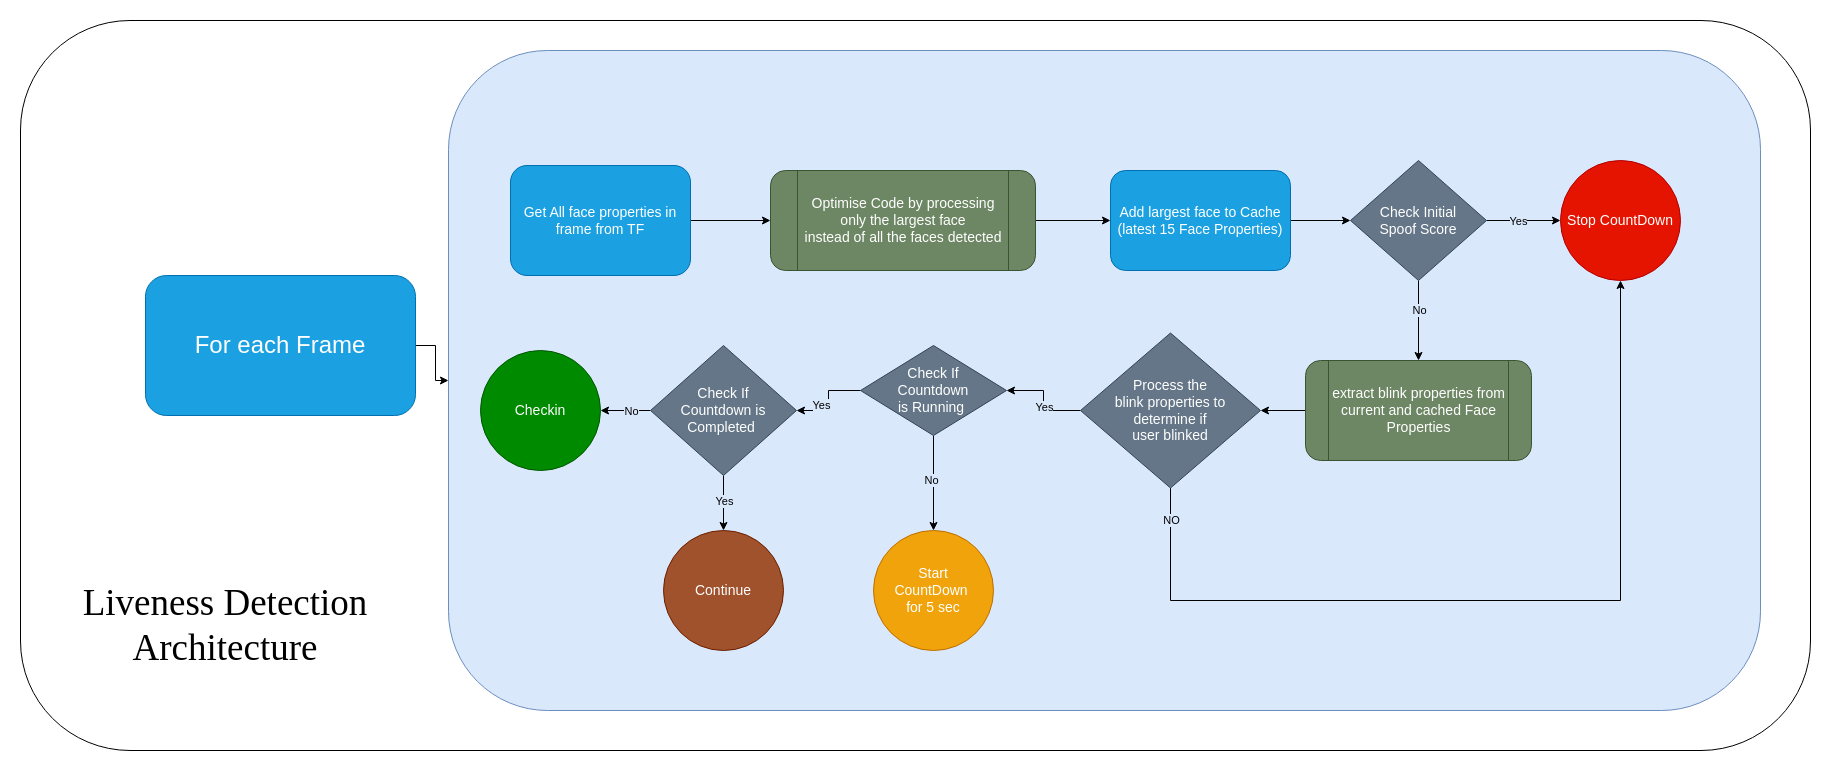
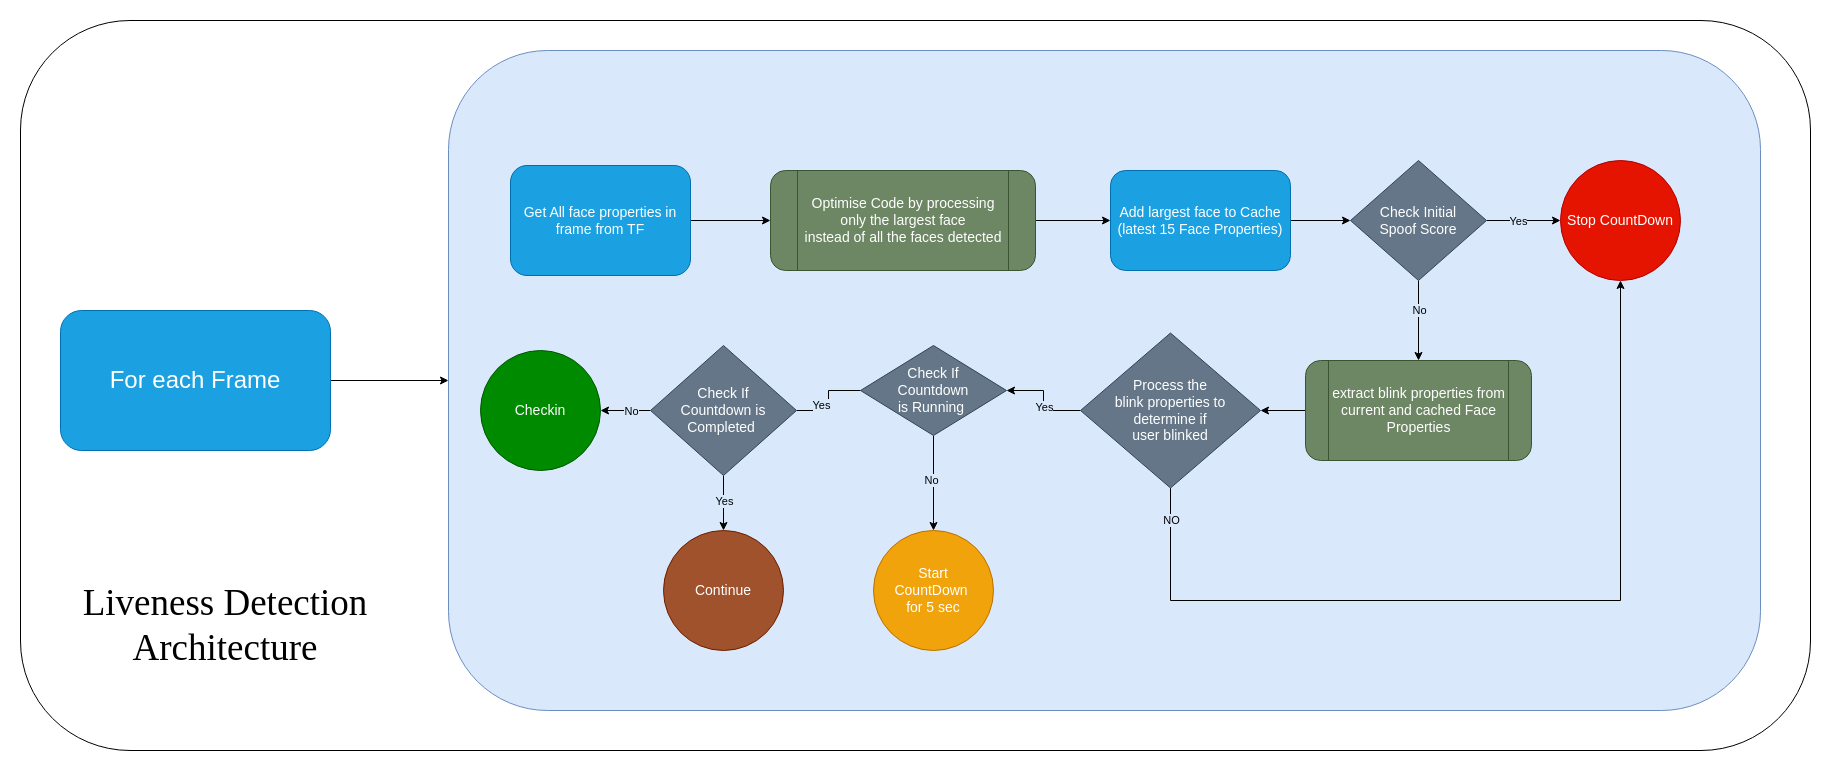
  <mxCell id="0" />
  <mxCell id="1" parent="0" />
  <mxCell id="2" value="" style="rounded=1;whiteSpace=wrap;html=1;" parent="1" vertex="1"><mxGeometry x="20" y="20" width="1790" height="730" as="geometry" /></mxCell>
  <mxCell id="3" value="" style="rounded=1;whiteSpace=wrap;html=1;fillColor=#dae8fc;strokeColor=#6c8ebf;" parent="1" vertex="1"><mxGeometry x="448" width="1312" height="660" as="geometry" y="50" /></mxCell>
  <mxCell id="4" value="" style="edgeStyle=orthogonalEdgeStyle;rounded=0;orthogonalLoop=1;jettySize=auto;html=1;entryX=0;entryY=0.5;entryDx=0;entryDy=0;" parent="1" source="5" target="3" edge="1"><mxGeometry relative="1" as="geometry"><mxPoint x="440" y="220" as="targetPoint" /></mxGeometry></mxCell>
- <mxCell id="5" value="For each Frame" style="rounded=1;whiteSpace=wrap;html=1;fillColor=#1ba1e2;fontColor=#ffffff;strokeColor=#006EAF;fontSize=24;" parent="1" vertex="1"><mxGeometry x="145" y="275" width="270" height="140" as="geometry" /></mxCell>
+ <mxCell id="5" value="For each Frame" style="rounded=1;whiteSpace=wrap;html=1;fillColor=#1ba1e2;fontColor=#ffffff;strokeColor=#006EAF;fontSize=24;" parent="1" vertex="1"><mxGeometry x="60" y="310" width="270" height="140" as="geometry" /></mxCell>
  <mxCell id="6" value="" style="edgeStyle=orthogonalEdgeStyle;rounded=0;orthogonalLoop=1;jettySize=auto;html=1;" parent="1" source="7" target="16" edge="1"><mxGeometry relative="1" as="geometry" /></mxCell>
  <mxCell id="7" value="Get All face properties in frame from TF" style="rounded=1;whiteSpace=wrap;html=1;fontSize=14;fillColor=#1ba1e2;strokeColor=#006EAF;fontColor=#ffffff;" parent="1" vertex="1"><mxGeometry x="510" y="165" width="180" height="110" as="geometry" /></mxCell>
  <mxCell id="8" style="edgeStyle=orthogonalEdgeStyle;rounded=0;orthogonalLoop=1;jettySize=auto;html=1;entryX=0;entryY=0.5;entryDx=0;entryDy=0;" parent="1" source="9" target="14" edge="1"><mxGeometry relative="1" as="geometry" /></mxCell>
  <mxCell id="9" value="Add largest face to Cache &lt;br style=&quot;font-size: 14px;&quot;&gt;(latest 15 Face Properties)" style="rounded=1;whiteSpace=wrap;html=1;fontSize=14;fillColor=#1ba1e2;strokeColor=#006EAF;fontColor=#ffffff;" parent="1" vertex="1"><mxGeometry x="1110" y="170" width="180" height="100" as="geometry" /></mxCell>
  <mxCell id="10" style="edgeStyle=orthogonalEdgeStyle;rounded=0;orthogonalLoop=1;jettySize=auto;html=1;entryX=0.5;entryY=0;entryDx=0;entryDy=0;" parent="1" source="14" target="18" edge="1"><mxGeometry relative="1" as="geometry"><mxPoint x="1911" y="210" as="targetPoint" /></mxGeometry></mxCell>
  <mxCell id="11" value="No" style="edgeLabel;html=1;align=center;verticalAlign=middle;resizable=0;points=[];labelBackgroundColor=#dae8fc;" parent="10" vertex="1" connectable="0"><mxGeometry x="-0.242" y="2" relative="1" as="geometry"><mxPoint x="-2" y="-1" as="offset" /></mxGeometry></mxCell>
  <mxCell id="12" value="" style="edgeStyle=orthogonalEdgeStyle;rounded=0;orthogonalLoop=1;jettySize=auto;html=1;" parent="1" source="14" target="34" edge="1"><mxGeometry relative="1" as="geometry" /></mxCell>
  <mxCell id="13" value="Yes" style="edgeLabel;html=1;align=center;verticalAlign=middle;resizable=0;points=[];labelBackgroundColor=#dae8fc;" parent="12" vertex="1" connectable="0"><mxGeometry x="-0.171" y="4" relative="1" as="geometry"><mxPoint y="4" as="offset" /></mxGeometry></mxCell>
  <mxCell id="14" value="Check Initial &lt;br style=&quot;font-size: 14px;&quot;&gt;Spoof Score" style="rhombus;whiteSpace=wrap;html=1;fillColor=#647687;fontColor=#ffffff;strokeColor=#314354;fontSize=14;" parent="1" vertex="1"><mxGeometry x="1350" y="160" width="136" height="120" as="geometry" /></mxCell>
  <mxCell id="15" style="edgeStyle=orthogonalEdgeStyle;rounded=0;orthogonalLoop=1;jettySize=auto;html=1;entryX=0;entryY=0.5;entryDx=0;entryDy=0;" parent="1" source="16" target="9" edge="1"><mxGeometry relative="1" as="geometry" /></mxCell>
  <mxCell id="16" value="Optimise Code by processing only the largest face &lt;br&gt;instead of all the faces detected" style="shape=process;whiteSpace=wrap;html=1;backgroundOutline=1;fontSize=14;fillColor=#6d8764;strokeColor=#3A5431;fontColor=#ffffff;rounded=1;" parent="1" vertex="1"><mxGeometry x="770" y="170" width="265" height="100" as="geometry" /></mxCell>
  <mxCell id="17" style="edgeStyle=orthogonalEdgeStyle;rounded=0;orthogonalLoop=1;jettySize=auto;html=1;entryX=1;entryY=0.5;entryDx=0;entryDy=0;" parent="1" source="18" target="23" edge="1"><mxGeometry relative="1" as="geometry" /></mxCell>
  <mxCell id="18" value="extract blink properties from current and cached Face Properties" style="shape=process;whiteSpace=wrap;html=1;backgroundOutline=1;fontSize=14;fillColor=#6d8764;strokeColor=#3A5431;fontColor=#ffffff;rounded=1;" parent="1" vertex="1"><mxGeometry x="1305" y="360" width="226" height="100" as="geometry" /></mxCell>
  <mxCell id="19" value="" style="edgeStyle=orthogonalEdgeStyle;rounded=0;orthogonalLoop=1;jettySize=auto;html=1;" parent="1" source="23" target="28" edge="1"><mxGeometry relative="1" as="geometry" /></mxCell>
  <mxCell id="20" value="Yes" style="edgeLabel;html=1;align=center;verticalAlign=middle;resizable=0;points=[];labelBackgroundColor=#dae8fc;" parent="19" vertex="1" connectable="0"><mxGeometry x="-0.141" y="1" relative="1" as="geometry"><mxPoint x="1" y="-1" as="offset" /></mxGeometry></mxCell>
  <mxCell id="21" style="edgeStyle=orthogonalEdgeStyle;rounded=0;orthogonalLoop=1;jettySize=auto;html=1;entryX=0.5;entryY=1;entryDx=0;entryDy=0;" parent="1" source="23" target="34" edge="1"><mxGeometry relative="1" as="geometry"><Array as="points"><mxPoint x="1170" y="600" /><mxPoint x="1620" y="600" /></Array></mxGeometry></mxCell>
  <mxCell id="22" value="NO" style="edgeLabel;html=1;align=center;verticalAlign=middle;resizable=0;points=[];labelBackgroundColor=#dae8fc;" parent="21" vertex="1" connectable="0"><mxGeometry x="-0.873" y="-3" relative="1" as="geometry"><mxPoint x="3" y="-24" as="offset" /></mxGeometry></mxCell>
  <mxCell id="23" value="Process the &lt;br style=&quot;font-size: 14px;&quot;&gt;blink properties to &lt;br style=&quot;font-size: 14px;&quot;&gt;determine if &lt;br style=&quot;font-size: 14px;&quot;&gt;user blinked" style="rhombus;whiteSpace=wrap;html=1;fillColor=#647687;strokeColor=#314354;fontColor=#ffffff;fontSize=14;" parent="1" vertex="1"><mxGeometry x="1080" y="332.5" width="180" height="155" as="geometry" /></mxCell>
- <mxCell id="24" value="" style="edgeStyle=orthogonalEdgeStyle;rounded=0;orthogonalLoop=1;jettySize=auto;html=1;" parent="1" source="28" target="33" edge="1"><mxGeometry relative="1" as="geometry" /></mxCell>
+ <mxCell id="24" value="" style="edgeStyle=orthogonalEdgeStyle;rounded=0;orthogonalLoop=1;jettySize=auto;html=1;endArrow=none;" parent="1" source="28" target="33" edge="1"><mxGeometry relative="1" as="geometry" /></mxCell>
  <mxCell id="25" value="Yes" style="edgeLabel;html=1;align=center;verticalAlign=middle;resizable=0;points=[];labelBackgroundColor=#dae8fc;" parent="24" vertex="1" connectable="0"><mxGeometry x="-0.089" y="-8" relative="1" as="geometry"><mxPoint y="8" as="offset" /></mxGeometry></mxCell>
  <mxCell id="26" style="edgeStyle=orthogonalEdgeStyle;rounded=0;orthogonalLoop=1;jettySize=auto;html=1;entryX=0.5;entryY=0;entryDx=0;entryDy=0;" parent="1" source="28" target="35" edge="1"><mxGeometry relative="1" as="geometry"><Array as="points"><mxPoint x="933" y="520" /><mxPoint x="933" y="520" /></Array></mxGeometry></mxCell>
  <mxCell id="27" value="No" style="edgeLabel;html=1;align=center;verticalAlign=middle;resizable=0;points=[];labelBackgroundColor=#dae8fc;" parent="26" vertex="1" connectable="0"><mxGeometry x="-0.066" y="4" relative="1" as="geometry"><mxPoint x="-7" as="offset" /></mxGeometry></mxCell>
  <mxCell id="28" value="Check If &lt;br style=&quot;font-size: 14px;&quot;&gt;Countdown &lt;br style=&quot;font-size: 14px;&quot;&gt;is Running&amp;nbsp;" style="rhombus;whiteSpace=wrap;html=1;fillColor=#647687;strokeColor=#314354;fontColor=#ffffff;fontSize=14;" parent="1" vertex="1"><mxGeometry x="860" y="345" width="146" height="90" as="geometry" /></mxCell>
  <mxCell id="29" value="" style="edgeStyle=orthogonalEdgeStyle;rounded=0;orthogonalLoop=1;jettySize=auto;html=1;" parent="1" source="33" target="36" edge="1"><mxGeometry relative="1" as="geometry" /></mxCell>
  <mxCell id="30" value="Yes" style="edgeLabel;html=1;align=center;verticalAlign=middle;resizable=0;points=[];labelBackgroundColor=#dae8fc;" parent="29" vertex="1" connectable="0"><mxGeometry x="-0.178" y="-3" relative="1" as="geometry"><mxPoint x="3" y="2" as="offset" /></mxGeometry></mxCell>
  <mxCell id="31" value="" style="edgeStyle=orthogonalEdgeStyle;rounded=0;orthogonalLoop=1;jettySize=auto;html=1;" parent="1" source="33" target="37" edge="1"><mxGeometry relative="1" as="geometry" /></mxCell>
  <mxCell id="32" value="No" style="edgeLabel;html=1;align=center;verticalAlign=middle;resizable=0;points=[];labelBackgroundColor=#dae8fc;" parent="31" vertex="1" connectable="0"><mxGeometry x="-0.59" y="1" relative="1" as="geometry"><mxPoint x="-10" y="-1" as="offset" /></mxGeometry></mxCell>
  <mxCell id="33" value="Check If &lt;br style=&quot;font-size: 14px;&quot;&gt;Countdown is &lt;br style=&quot;font-size: 14px;&quot;&gt;Completed&amp;nbsp;" style="rhombus;whiteSpace=wrap;html=1;fillColor=#647687;strokeColor=#314354;fontColor=#ffffff;fontSize=14;" parent="1" vertex="1"><mxGeometry x="650" y="345" width="146" height="130" as="geometry" /></mxCell>
  <mxCell id="34" value="Stop CountDown" style="ellipse;whiteSpace=wrap;html=1;aspect=fixed;fillColor=#e51400;fontColor=#ffffff;strokeColor=#B20000;fontSize=14;" parent="1" vertex="1"><mxGeometry x="1560" y="160" width="120" height="120" as="geometry" /></mxCell>
  <mxCell id="35" value="Start &lt;br&gt;CountDown&amp;nbsp;&lt;br&gt;for 5 sec" style="ellipse;whiteSpace=wrap;html=1;aspect=fixed;fillColor=#f0a30a;fontColor=#FFFFFF;strokeColor=#BD7000;fontSize=14;" parent="1" vertex="1"><mxGeometry x="873" y="530" width="120" height="120" as="geometry" /></mxCell>
  <mxCell id="36" value="Continue" style="ellipse;whiteSpace=wrap;html=1;aspect=fixed;fillColor=#a0522d;fontColor=#ffffff;strokeColor=#6D1F00;fontSize=14;" parent="1" vertex="1"><mxGeometry x="663" y="530" width="120" height="120" as="geometry" /></mxCell>
  <mxCell id="37" value="Checkin" style="ellipse;whiteSpace=wrap;html=1;aspect=fixed;fillColor=#008a00;fontColor=#ffffff;strokeColor=#005700;fontSize=14;" parent="1" vertex="1"><mxGeometry x="480" y="350" width="120" height="120" as="geometry" /></mxCell>
  <mxCell id="38" value="Liveness Detection Architecture" style="text;html=1;strokeColor=none;fillColor=none;align=center;verticalAlign=middle;whiteSpace=wrap;rounded=0;fontFamily=Verdana;fontSize=37;" parent="1" vertex="1"><mxGeometry x="40" y="590" width="370" height="70" as="geometry" /></mxCell>
